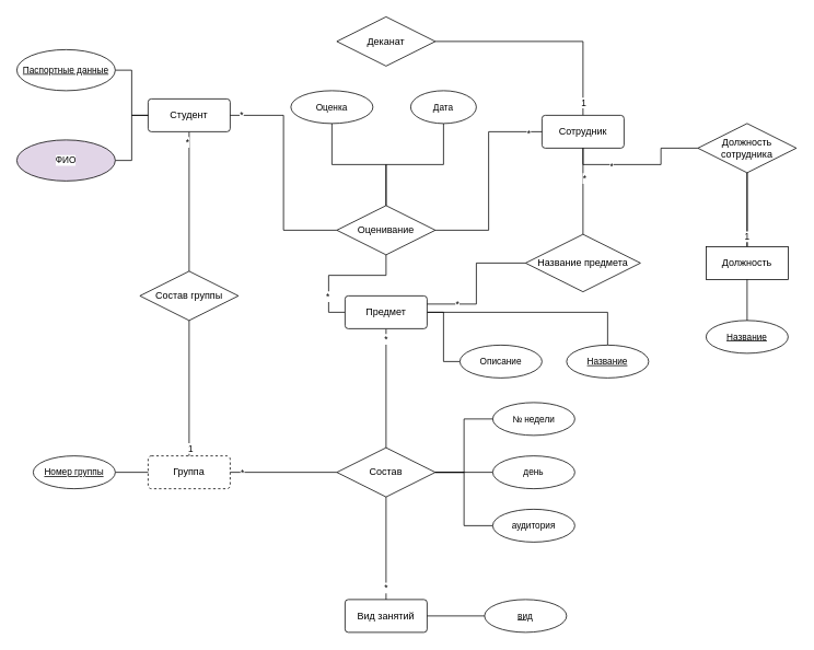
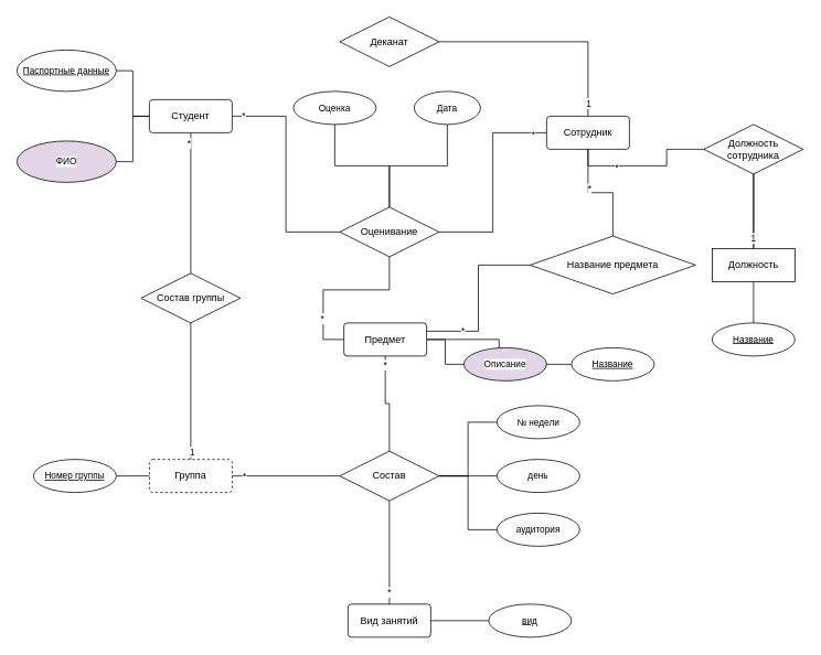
  <mxCell id="0" />
  <mxCell id="1" parent="0" />
  <mxCell id="2" style="edgeStyle=orthogonalEdgeStyle;shape=connector;rounded=0;orthogonalLoop=1;jettySize=auto;html=1;entryX=0.5;entryY=0;entryDx=0;entryDy=0;strokeColor=default;align=center;verticalAlign=middle;fontFamily=Helvetica;fontSize=11;fontColor=default;labelBackgroundColor=default;endArrow=none;endFill=0;" edge="1" parent="1" source="4" target="27"><mxGeometry relative="1" as="geometry" /></mxCell>
  <mxCell id="3" value="*" style="edgeLabel;html=1;align=center;verticalAlign=middle;resizable=0;points=[];fontFamily=Helvetica;fontSize=11;fontColor=default;labelBackgroundColor=default;" vertex="1" connectable="0" parent="2"><mxGeometry x="-0.859" y="-3" relative="1" as="geometry"><mxPoint as="offset" /></mxGeometry></mxCell>
  <mxCell id="4" value="Студент" style="rounded=1;arcSize=10;whiteSpace=wrap;html=1;align=center;" vertex="1" parent="1"><mxGeometry x="180" y="120" width="100" height="40" as="geometry" /></mxCell>
  <mxCell id="5" style="edgeStyle=orthogonalEdgeStyle;shape=connector;rounded=0;orthogonalLoop=1;jettySize=auto;html=1;entryX=0.5;entryY=0;entryDx=0;entryDy=0;strokeColor=default;align=center;verticalAlign=middle;fontFamily=Helvetica;fontSize=11;fontColor=default;labelBackgroundColor=default;endArrow=none;endFill=0;" edge="1" parent="1" source="7" target="8"><mxGeometry relative="1" as="geometry" /></mxCell>
  <mxCell id="6" value="1" style="edgeLabel;html=1;align=center;verticalAlign=middle;resizable=0;points=[];fontFamily=Helvetica;fontSize=11;fontColor=default;labelBackgroundColor=default;" vertex="1" connectable="0" parent="5"><mxGeometry x="0.878" relative="1" as="geometry"><mxPoint as="offset" /></mxGeometry></mxCell>
  <mxCell id="7" value="Деканат" style="shape=rhombus;perimeter=rhombusPerimeter;whiteSpace=wrap;html=1;align=center;" vertex="1" parent="1"><mxGeometry x="410" y="20" width="120" height="60" as="geometry" /></mxCell>
  <mxCell id="8" value="Сотрудник" style="rounded=1;arcSize=10;whiteSpace=wrap;html=1;align=center;" vertex="1" parent="1"><mxGeometry x="660" y="140" width="100" height="40" as="geometry" /></mxCell>
  <mxCell id="9" value="Группа" style="rounded=1;arcSize=10;whiteSpace=wrap;html=1;align=center;dashed=1;" vertex="1" parent="1"><mxGeometry x="180" y="555" width="100" height="40" as="geometry" /></mxCell>
  <mxCell id="10" value="Оценка" style="ellipse;whiteSpace=wrap;html=1;align=center;fontFamily=Helvetica;fontSize=11;fontColor=default;labelBackgroundColor=default;" vertex="1" parent="1"><mxGeometry x="354" y="110" width="100" height="40" as="geometry" /></mxCell>
  <mxCell id="11" style="edgeStyle=orthogonalEdgeStyle;shape=connector;rounded=0;orthogonalLoop=1;jettySize=auto;html=1;entryX=0;entryY=0.5;entryDx=0;entryDy=0;strokeColor=default;align=center;verticalAlign=middle;fontFamily=Helvetica;fontSize=11;fontColor=default;labelBackgroundColor=default;endArrow=none;endFill=0;" edge="1" parent="1" source="12" target="4"><mxGeometry relative="1" as="geometry" /></mxCell>
  <mxCell id="12" value="Паспортные данные" style="ellipse;whiteSpace=wrap;html=1;align=center;fontStyle=4;fontFamily=Helvetica;fontSize=11;fontColor=default;labelBackgroundColor=default;" vertex="1" parent="1"><mxGeometry x="20" y="60" width="120" height="50" as="geometry" /></mxCell>
  <mxCell id="13" style="edgeStyle=orthogonalEdgeStyle;shape=connector;rounded=0;orthogonalLoop=1;jettySize=auto;html=1;entryX=0.5;entryY=1;entryDx=0;entryDy=0;strokeColor=default;align=center;verticalAlign=middle;fontFamily=Helvetica;fontSize=11;fontColor=default;labelBackgroundColor=default;endArrow=none;endFill=0;" edge="1" parent="1" source="21" target="10"><mxGeometry relative="1" as="geometry" /></mxCell>
  <mxCell id="14" style="edgeStyle=orthogonalEdgeStyle;shape=connector;rounded=0;orthogonalLoop=1;jettySize=auto;html=1;entryX=0.5;entryY=1;entryDx=0;entryDy=0;strokeColor=default;align=center;verticalAlign=middle;fontFamily=Helvetica;fontSize=11;fontColor=default;labelBackgroundColor=default;endArrow=none;endFill=0;" edge="1" parent="1" source="21" target="22"><mxGeometry relative="1" as="geometry" /></mxCell>
  <mxCell id="15" value="" style="edgeStyle=orthogonalEdgeStyle;shape=connector;rounded=0;orthogonalLoop=1;jettySize=auto;html=1;strokeColor=default;align=center;verticalAlign=middle;fontFamily=Helvetica;fontSize=11;fontColor=default;labelBackgroundColor=default;endArrow=none;endFill=0;entryX=0;entryY=0.5;entryDx=0;entryDy=0;" edge="1" parent="1" source="21" target="37"><mxGeometry relative="1" as="geometry" /></mxCell>
  <mxCell id="16" value="*" style="edgeLabel;html=1;align=center;verticalAlign=middle;resizable=0;points=[];fontFamily=Helvetica;fontSize=11;fontColor=default;labelBackgroundColor=default;" vertex="1" connectable="0" parent="15"><mxGeometry x="0.5" y="-2" relative="1" as="geometry"><mxPoint as="offset" /></mxGeometry></mxCell>
  <mxCell id="17" style="edgeStyle=orthogonalEdgeStyle;shape=connector;rounded=0;orthogonalLoop=1;jettySize=auto;html=1;entryX=1;entryY=0.5;entryDx=0;entryDy=0;strokeColor=default;align=center;verticalAlign=middle;fontFamily=Helvetica;fontSize=11;fontColor=default;labelBackgroundColor=default;endArrow=none;endFill=0;" edge="1" parent="1" source="21" target="4"><mxGeometry relative="1" as="geometry" /></mxCell>
  <mxCell id="18" value="*" style="edgeLabel;html=1;align=center;verticalAlign=middle;resizable=0;points=[];fontFamily=Helvetica;fontSize=11;fontColor=default;labelBackgroundColor=default;" vertex="1" connectable="0" parent="17"><mxGeometry x="0.905" y="-1" relative="1" as="geometry"><mxPoint as="offset" /></mxGeometry></mxCell>
  <mxCell id="19" style="edgeStyle=orthogonalEdgeStyle;shape=connector;rounded=0;orthogonalLoop=1;jettySize=auto;html=1;entryX=0;entryY=0.5;entryDx=0;entryDy=0;strokeColor=default;align=center;verticalAlign=middle;fontFamily=Helvetica;fontSize=11;fontColor=default;labelBackgroundColor=default;endArrow=none;endFill=0;" edge="1" parent="1" source="21" target="8"><mxGeometry relative="1" as="geometry" /></mxCell>
  <mxCell id="20" value="*" style="edgeLabel;html=1;align=center;verticalAlign=middle;resizable=0;points=[];fontFamily=Helvetica;fontSize=11;fontColor=default;labelBackgroundColor=default;" vertex="1" connectable="0" parent="19"><mxGeometry x="0.866" y="-2" relative="1" as="geometry"><mxPoint as="offset" /></mxGeometry></mxCell>
  <mxCell id="21" value="Оценивание" style="shape=rhombus;perimeter=rhombusPerimeter;whiteSpace=wrap;html=1;align=center;" vertex="1" parent="1"><mxGeometry x="410" y="250" width="120" height="60" as="geometry" /></mxCell>
  <mxCell id="22" value="Дата" style="ellipse;whiteSpace=wrap;html=1;align=center;fontFamily=Helvetica;fontSize=11;fontColor=default;labelBackgroundColor=default;" vertex="1" parent="1"><mxGeometry x="500" y="110" width="80" height="40" as="geometry" /></mxCell>
  <mxCell id="23" style="edgeStyle=orthogonalEdgeStyle;shape=connector;rounded=0;orthogonalLoop=1;jettySize=auto;html=1;entryX=0;entryY=0.5;entryDx=0;entryDy=0;strokeColor=default;align=center;verticalAlign=middle;fontFamily=Helvetica;fontSize=11;fontColor=default;labelBackgroundColor=default;endArrow=none;endFill=0;" edge="1" parent="1" source="24" target="4"><mxGeometry relative="1" as="geometry" /></mxCell>
  <mxCell id="24" value="ФИО" style="ellipse;whiteSpace=wrap;html=1;align=center;fontFamily=Helvetica;fontSize=11;fontColor=default;labelBackgroundColor=default;fillColor=#e1d5e7;" vertex="1" parent="1"><mxGeometry x="20" y="170" width="120" height="50" as="geometry" /></mxCell>
  <mxCell id="25" style="edgeStyle=orthogonalEdgeStyle;shape=connector;rounded=0;orthogonalLoop=1;jettySize=auto;html=1;entryX=0.5;entryY=0;entryDx=0;entryDy=0;strokeColor=default;align=center;verticalAlign=middle;fontFamily=Helvetica;fontSize=11;fontColor=default;labelBackgroundColor=default;endArrow=none;endFill=0;" edge="1" parent="1" source="27" target="9"><mxGeometry relative="1" as="geometry" /></mxCell>
  <mxCell id="26" value="1" style="edgeLabel;html=1;align=center;verticalAlign=middle;resizable=0;points=[];fontFamily=Helvetica;fontSize=11;fontColor=default;labelBackgroundColor=default;" vertex="1" connectable="0" parent="25"><mxGeometry x="0.88" y="1" relative="1" as="geometry"><mxPoint as="offset" /></mxGeometry></mxCell>
  <mxCell id="27" value="Состав группы" style="shape=rhombus;perimeter=rhombusPerimeter;whiteSpace=wrap;html=1;align=center;" vertex="1" parent="1"><mxGeometry x="170" y="330" width="120" height="60" as="geometry" /></mxCell>
  <mxCell id="28" style="edgeStyle=orthogonalEdgeStyle;shape=connector;rounded=0;orthogonalLoop=1;jettySize=auto;html=1;entryX=0;entryY=0.5;entryDx=0;entryDy=0;strokeColor=default;align=center;verticalAlign=middle;fontFamily=Helvetica;fontSize=11;fontColor=default;labelBackgroundColor=default;endArrow=none;endFill=0;" edge="1" parent="1" source="29" target="9"><mxGeometry relative="1" as="geometry" /></mxCell>
  <mxCell id="29" value="Номер группы" style="ellipse;whiteSpace=wrap;html=1;align=center;fontStyle=4;fontFamily=Helvetica;fontSize=11;fontColor=default;labelBackgroundColor=default;" vertex="1" parent="1"><mxGeometry x="40" y="555" width="100" height="40" as="geometry" /></mxCell>
  <mxCell id="30" style="edgeStyle=orthogonalEdgeStyle;shape=connector;rounded=0;orthogonalLoop=1;jettySize=auto;html=1;entryX=0.5;entryY=1;entryDx=0;entryDy=0;strokeColor=default;align=center;verticalAlign=middle;fontFamily=Helvetica;fontSize=11;fontColor=default;labelBackgroundColor=default;endArrow=none;endFill=0;" edge="1" parent="1" source="34" target="37"><mxGeometry relative="1" as="geometry" /></mxCell>
  <mxCell id="31" value="*" style="edgeLabel;html=1;align=center;verticalAlign=middle;resizable=0;points=[];fontFamily=Helvetica;fontSize=11;fontColor=default;labelBackgroundColor=default;" vertex="1" connectable="0" parent="30"><mxGeometry x="0.835" y="1" relative="1" as="geometry"><mxPoint as="offset" /></mxGeometry></mxCell>
  <mxCell id="32" style="edgeStyle=orthogonalEdgeStyle;shape=connector;rounded=0;orthogonalLoop=1;jettySize=auto;html=1;entryX=1;entryY=0.5;entryDx=0;entryDy=0;strokeColor=default;align=center;verticalAlign=middle;fontFamily=Helvetica;fontSize=11;fontColor=default;labelBackgroundColor=default;endArrow=none;endFill=0;" edge="1" parent="1" source="34" target="9"><mxGeometry relative="1" as="geometry" /></mxCell>
  <mxCell id="33" value="*" style="edgeLabel;html=1;align=center;verticalAlign=middle;resizable=0;points=[];fontFamily=Helvetica;fontSize=11;fontColor=default;labelBackgroundColor=default;" vertex="1" connectable="0" parent="32"><mxGeometry x="0.78" relative="1" as="geometry"><mxPoint as="offset" /></mxGeometry></mxCell>
  <mxCell id="34" value="Состав" style="shape=rhombus;perimeter=rhombusPerimeter;whiteSpace=wrap;html=1;align=center;" vertex="1" parent="1"><mxGeometry x="410" y="545" width="120" height="60" as="geometry" /></mxCell>
  <mxCell id="35" value="" style="edgeStyle=orthogonalEdgeStyle;shape=connector;rounded=0;orthogonalLoop=1;jettySize=auto;html=1;strokeColor=default;align=center;verticalAlign=middle;fontFamily=Helvetica;fontSize=11;fontColor=default;labelBackgroundColor=default;endArrow=none;endFill=0;" edge="1" parent="1" source="37" target="39"><mxGeometry relative="1" as="geometry" /></mxCell>
  <mxCell id="36" style="edgeStyle=orthogonalEdgeStyle;shape=connector;rounded=0;orthogonalLoop=1;jettySize=auto;html=1;entryX=0;entryY=0.5;entryDx=0;entryDy=0;strokeColor=default;align=center;verticalAlign=middle;fontFamily=Helvetica;fontSize=11;fontColor=default;labelBackgroundColor=default;endArrow=none;endFill=0;" edge="1" parent="1" source="37" target="38"><mxGeometry relative="1" as="geometry" /></mxCell>
- <mxCell id="37" value="Предмет" style="rounded=1;arcSize=10;whiteSpace=wrap;html=1;align=center;" vertex="1" parent="1"><mxGeometry x="420" y="360" width="100" height="40" as="geometry" /></mxCell>
- <mxCell id="38" value="Описание" style="ellipse;whiteSpace=wrap;html=1;align=center;fontFamily=Helvetica;fontSize=11;fontColor=default;labelBackgroundColor=default;" vertex="1" parent="1"><mxGeometry x="560" y="420" width="100" height="40" as="geometry" /></mxCell>
+ <mxCell id="37" value="Предмет" style="rounded=1;arcSize=10;whiteSpace=wrap;html=1;align=center;" vertex="1" parent="1"><mxGeometry x="415" y="390" width="100" height="40" as="geometry" /></mxCell>
+ <mxCell id="38" value="Описание" style="ellipse;whiteSpace=wrap;html=1;align=center;fontFamily=Helvetica;fontSize=11;fontColor=default;labelBackgroundColor=default;fillColor=#e1d5e7;" vertex="1" parent="1"><mxGeometry x="560" y="420" width="100" height="40" as="geometry" /></mxCell>
  <mxCell id="39" value="Название" style="ellipse;whiteSpace=wrap;html=1;align=center;fontStyle=4;fontFamily=Helvetica;fontSize=11;fontColor=default;labelBackgroundColor=default;" vertex="1" parent="1"><mxGeometry x="690" y="420" width="100" height="40" as="geometry" /></mxCell>
  <mxCell id="40" style="edgeStyle=orthogonalEdgeStyle;shape=connector;rounded=0;orthogonalLoop=1;jettySize=auto;html=1;entryX=0.5;entryY=1;entryDx=0;entryDy=0;strokeColor=default;align=center;verticalAlign=middle;fontFamily=Helvetica;fontSize=11;fontColor=default;labelBackgroundColor=default;endArrow=none;endFill=0;" edge="1" parent="1" source="44" target="8"><mxGeometry relative="1" as="geometry" /></mxCell>
  <mxCell id="41" value="*" style="edgeLabel;html=1;align=center;verticalAlign=middle;resizable=0;points=[];fontFamily=Helvetica;fontSize=11;fontColor=default;labelBackgroundColor=default;" vertex="1" connectable="0" parent="40"><mxGeometry x="0.309" y="-1" relative="1" as="geometry"><mxPoint as="offset" /></mxGeometry></mxCell>
  <mxCell id="42" style="edgeStyle=orthogonalEdgeStyle;shape=connector;rounded=0;orthogonalLoop=1;jettySize=auto;html=1;entryX=1;entryY=0.25;entryDx=0;entryDy=0;strokeColor=default;align=center;verticalAlign=middle;fontFamily=Helvetica;fontSize=11;fontColor=default;labelBackgroundColor=default;endArrow=none;endFill=0;" edge="1" parent="1" source="44" target="37"><mxGeometry relative="1" as="geometry" /></mxCell>
  <mxCell id="43" value="*" style="edgeLabel;html=1;align=center;verticalAlign=middle;resizable=0;points=[];fontFamily=Helvetica;fontSize=11;fontColor=default;labelBackgroundColor=default;" vertex="1" connectable="0" parent="42"><mxGeometry x="0.578" y="-1" relative="1" as="geometry"><mxPoint as="offset" /></mxGeometry></mxCell>
- <mxCell id="44" value="Название предмета" style="shape=rhombus;perimeter=rhombusPerimeter;whiteSpace=wrap;html=1;align=center;" vertex="1" parent="1"><mxGeometry x="640" y="285" width="140" height="70" as="geometry" /></mxCell>
+ <mxCell id="44" value="Название предмета" style="shape=rhombus;perimeter=rhombusPerimeter;whiteSpace=wrap;html=1;align=center;" vertex="1" parent="1"><mxGeometry x="640" y="285" width="200" height="70" as="geometry" /></mxCell>
  <mxCell id="45" style="edgeStyle=orthogonalEdgeStyle;shape=connector;rounded=0;orthogonalLoop=1;jettySize=auto;html=1;entryX=1;entryY=0.5;entryDx=0;entryDy=0;strokeColor=default;align=center;verticalAlign=middle;fontFamily=Helvetica;fontSize=11;fontColor=default;labelBackgroundColor=default;endArrow=none;endFill=0;" edge="1" parent="1" source="46" target="34"><mxGeometry relative="1" as="geometry" /></mxCell>
  <mxCell id="46" value="№ недели" style="ellipse;whiteSpace=wrap;html=1;align=center;fontFamily=Helvetica;fontSize=11;fontColor=default;labelBackgroundColor=default;" vertex="1" parent="1"><mxGeometry x="600" y="490" width="100" height="40" as="geometry" /></mxCell>
  <mxCell id="47" style="edgeStyle=orthogonalEdgeStyle;shape=connector;rounded=0;orthogonalLoop=1;jettySize=auto;html=1;strokeColor=default;align=center;verticalAlign=middle;fontFamily=Helvetica;fontSize=11;fontColor=default;labelBackgroundColor=default;endArrow=none;endFill=0;" edge="1" parent="1" source="48" target="34"><mxGeometry relative="1" as="geometry" /></mxCell>
  <mxCell id="48" value="день" style="ellipse;whiteSpace=wrap;html=1;align=center;fontFamily=Helvetica;fontSize=11;fontColor=default;labelBackgroundColor=default;" vertex="1" parent="1"><mxGeometry x="600" y="555" width="100" height="40" as="geometry" /></mxCell>
  <mxCell id="49" style="edgeStyle=orthogonalEdgeStyle;shape=connector;rounded=0;orthogonalLoop=1;jettySize=auto;html=1;entryX=1;entryY=0.5;entryDx=0;entryDy=0;strokeColor=default;align=center;verticalAlign=middle;fontFamily=Helvetica;fontSize=11;fontColor=default;labelBackgroundColor=default;endArrow=none;endFill=0;" edge="1" parent="1" source="50" target="34"><mxGeometry relative="1" as="geometry" /></mxCell>
  <mxCell id="50" value="аудитория" style="ellipse;whiteSpace=wrap;html=1;align=center;fontFamily=Helvetica;fontSize=11;fontColor=default;labelBackgroundColor=default;" vertex="1" parent="1"><mxGeometry x="600" y="620" width="100" height="40" as="geometry" /></mxCell>
  <mxCell id="51" style="edgeStyle=orthogonalEdgeStyle;shape=connector;rounded=0;orthogonalLoop=1;jettySize=auto;html=1;entryX=0.5;entryY=1;entryDx=0;entryDy=0;strokeColor=default;align=center;verticalAlign=middle;fontFamily=Helvetica;fontSize=11;fontColor=default;labelBackgroundColor=default;endArrow=none;endFill=0;" edge="1" parent="1" source="53" target="34"><mxGeometry relative="1" as="geometry" /></mxCell>
  <mxCell id="52" value="*" style="edgeLabel;html=1;align=center;verticalAlign=middle;resizable=0;points=[];fontFamily=Helvetica;fontSize=11;fontColor=default;labelBackgroundColor=default;" vertex="1" connectable="0" parent="51"><mxGeometry x="-0.767" y="1" relative="1" as="geometry"><mxPoint as="offset" /></mxGeometry></mxCell>
  <mxCell id="53" value="Вид занятий" style="rounded=1;arcSize=10;whiteSpace=wrap;html=1;align=center;" vertex="1" parent="1"><mxGeometry x="420" y="730" width="100" height="40" as="geometry" /></mxCell>
  <mxCell id="54" value="" style="edgeStyle=orthogonalEdgeStyle;shape=connector;rounded=0;orthogonalLoop=1;jettySize=auto;html=1;strokeColor=default;align=center;verticalAlign=middle;fontFamily=Helvetica;fontSize=11;fontColor=default;labelBackgroundColor=default;endArrow=none;endFill=0;" edge="1" parent="1" source="55" target="53"><mxGeometry relative="1" as="geometry" /></mxCell>
  <mxCell id="55" value="вид" style="ellipse;whiteSpace=wrap;html=1;align=center;fontStyle=4;fontFamily=Helvetica;fontSize=11;fontColor=default;labelBackgroundColor=default;" vertex="1" parent="1"><mxGeometry x="590" y="730" width="100" height="40" as="geometry" /></mxCell>
  <mxCell id="56" style="edgeStyle=orthogonalEdgeStyle;shape=connector;rounded=0;orthogonalLoop=1;jettySize=auto;html=1;entryX=0.5;entryY=1;entryDx=0;entryDy=0;strokeColor=default;align=center;verticalAlign=middle;fontFamily=Helvetica;fontSize=11;fontColor=default;labelBackgroundColor=default;endArrow=none;endFill=0;" edge="1" parent="1" source="58" target="8"><mxGeometry relative="1" as="geometry" /></mxCell>
  <mxCell id="57" value="*" style="edgeLabel;html=1;align=center;verticalAlign=middle;resizable=0;points=[];fontFamily=Helvetica;fontSize=11;fontColor=default;labelBackgroundColor=default;" vertex="1" connectable="0" parent="56"><mxGeometry x="0.403" y="2" relative="1" as="geometry"><mxPoint as="offset" /></mxGeometry></mxCell>
  <mxCell id="58" value="Должность сотрудника" style="shape=rhombus;perimeter=rhombusPerimeter;whiteSpace=wrap;html=1;align=center;" vertex="1" parent="1"><mxGeometry x="850" y="150" width="120" height="60" as="geometry" /></mxCell>
  <mxCell id="59" value="" style="edgeStyle=orthogonalEdgeStyle;shape=connector;rounded=0;orthogonalLoop=1;jettySize=auto;html=1;strokeColor=default;align=center;verticalAlign=middle;fontFamily=Helvetica;fontSize=11;fontColor=default;labelBackgroundColor=default;endArrow=none;endFill=0;" edge="1" parent="1" source="62" target="58"><mxGeometry relative="1" as="geometry" /></mxCell>
  <mxCell id="60" value="" style="edgeStyle=orthogonalEdgeStyle;shape=connector;rounded=0;orthogonalLoop=1;jettySize=auto;html=1;strokeColor=default;align=center;verticalAlign=middle;fontFamily=Helvetica;fontSize=11;fontColor=default;labelBackgroundColor=default;endArrow=none;endFill=0;" edge="1" parent="1" source="62" target="58"><mxGeometry relative="1" as="geometry" /></mxCell>
  <mxCell id="61" value="1" style="edgeLabel;html=1;align=center;verticalAlign=middle;resizable=0;points=[];fontFamily=Helvetica;fontSize=11;fontColor=default;labelBackgroundColor=default;" vertex="1" connectable="0" parent="60"><mxGeometry x="-0.715" y="1" relative="1" as="geometry"><mxPoint as="offset" /></mxGeometry></mxCell>
  <mxCell id="62" value="Должность" style="arcSize=10;whiteSpace=wrap;html=1;align=center;rounded=0;" vertex="1" parent="1"><mxGeometry x="860" y="300" width="100" height="40" as="geometry" /></mxCell>
  <mxCell id="63" value="" style="edgeStyle=orthogonalEdgeStyle;shape=connector;rounded=0;orthogonalLoop=1;jettySize=auto;html=1;strokeColor=default;align=center;verticalAlign=middle;fontFamily=Helvetica;fontSize=11;fontColor=default;labelBackgroundColor=default;endArrow=none;endFill=0;" edge="1" parent="1" source="64" target="62"><mxGeometry relative="1" as="geometry" /></mxCell>
  <mxCell id="64" value="Название" style="ellipse;whiteSpace=wrap;html=1;align=center;fontStyle=4;fontFamily=Helvetica;fontSize=11;fontColor=default;labelBackgroundColor=default;" vertex="1" parent="1"><mxGeometry x="860" y="390" width="100" height="40" as="geometry" /></mxCell>
